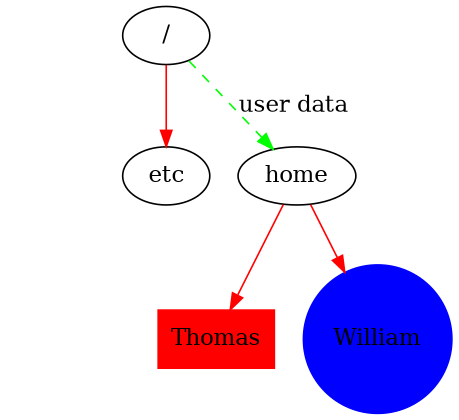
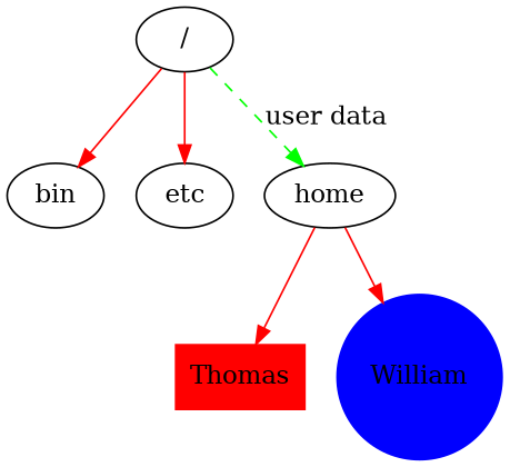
  digraph {
    edge [color=red style=solid]
    "/"
+   bin
    etc
    home
    n5 [color=red label=Thomas shape=box style=filled]
    n6 [color=blue label=William shape=circle style=filled]
+   "/" -> bin
    "/" -> etc
    "/" -> home [color=green label="user data" style=dashed]
    home -> n5
    home -> n6
  }
